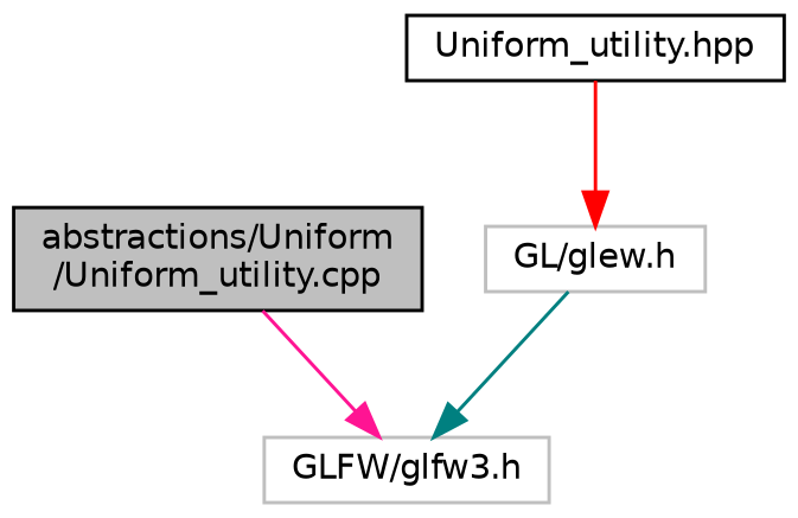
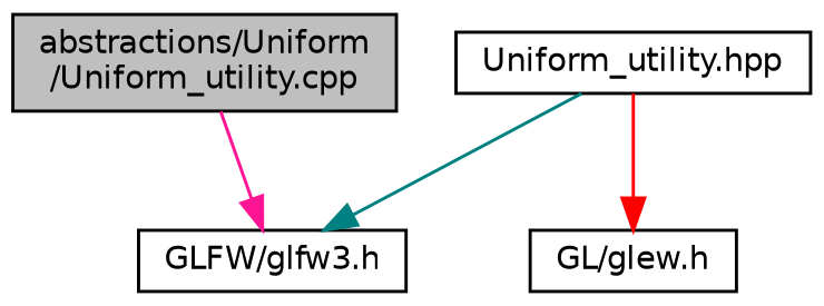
  digraph {
    node [color=black fillcolor=white fontname=Helvetica fontsize=10 shape=record style=filled]
    edge [fontname=Helvetica fontsize=10 labelfontname=Helvetica labelfontsize=10 style=solid]
    n1 [fillcolor=grey75 fontcolor=black height=0.2 label="abstractions/Uniform\l/Uniform_utility.cpp" width=0.4]
-   n2 [color=grey75 height=0.2 label="GLFW/glfw3.h" width=0.4]
+   n2 [height=0.2 label="GLFW/glfw3.h" width=0.4]
    n3 [height=0.2 label="Uniform_utility.hpp" width=0.4]
-   n4 [color=grey75 height=0.2 label="GL/glew.h" width=0.4]
+   n4 [height=0.2 label="GL/glew.h" width=0.4]
    n1 -> n2 [color=deeppink]
-   n4 -> n2 [color=teal]
+   n3 -> n2 [color=teal]
    n3 -> n4 [color=red]
  }
